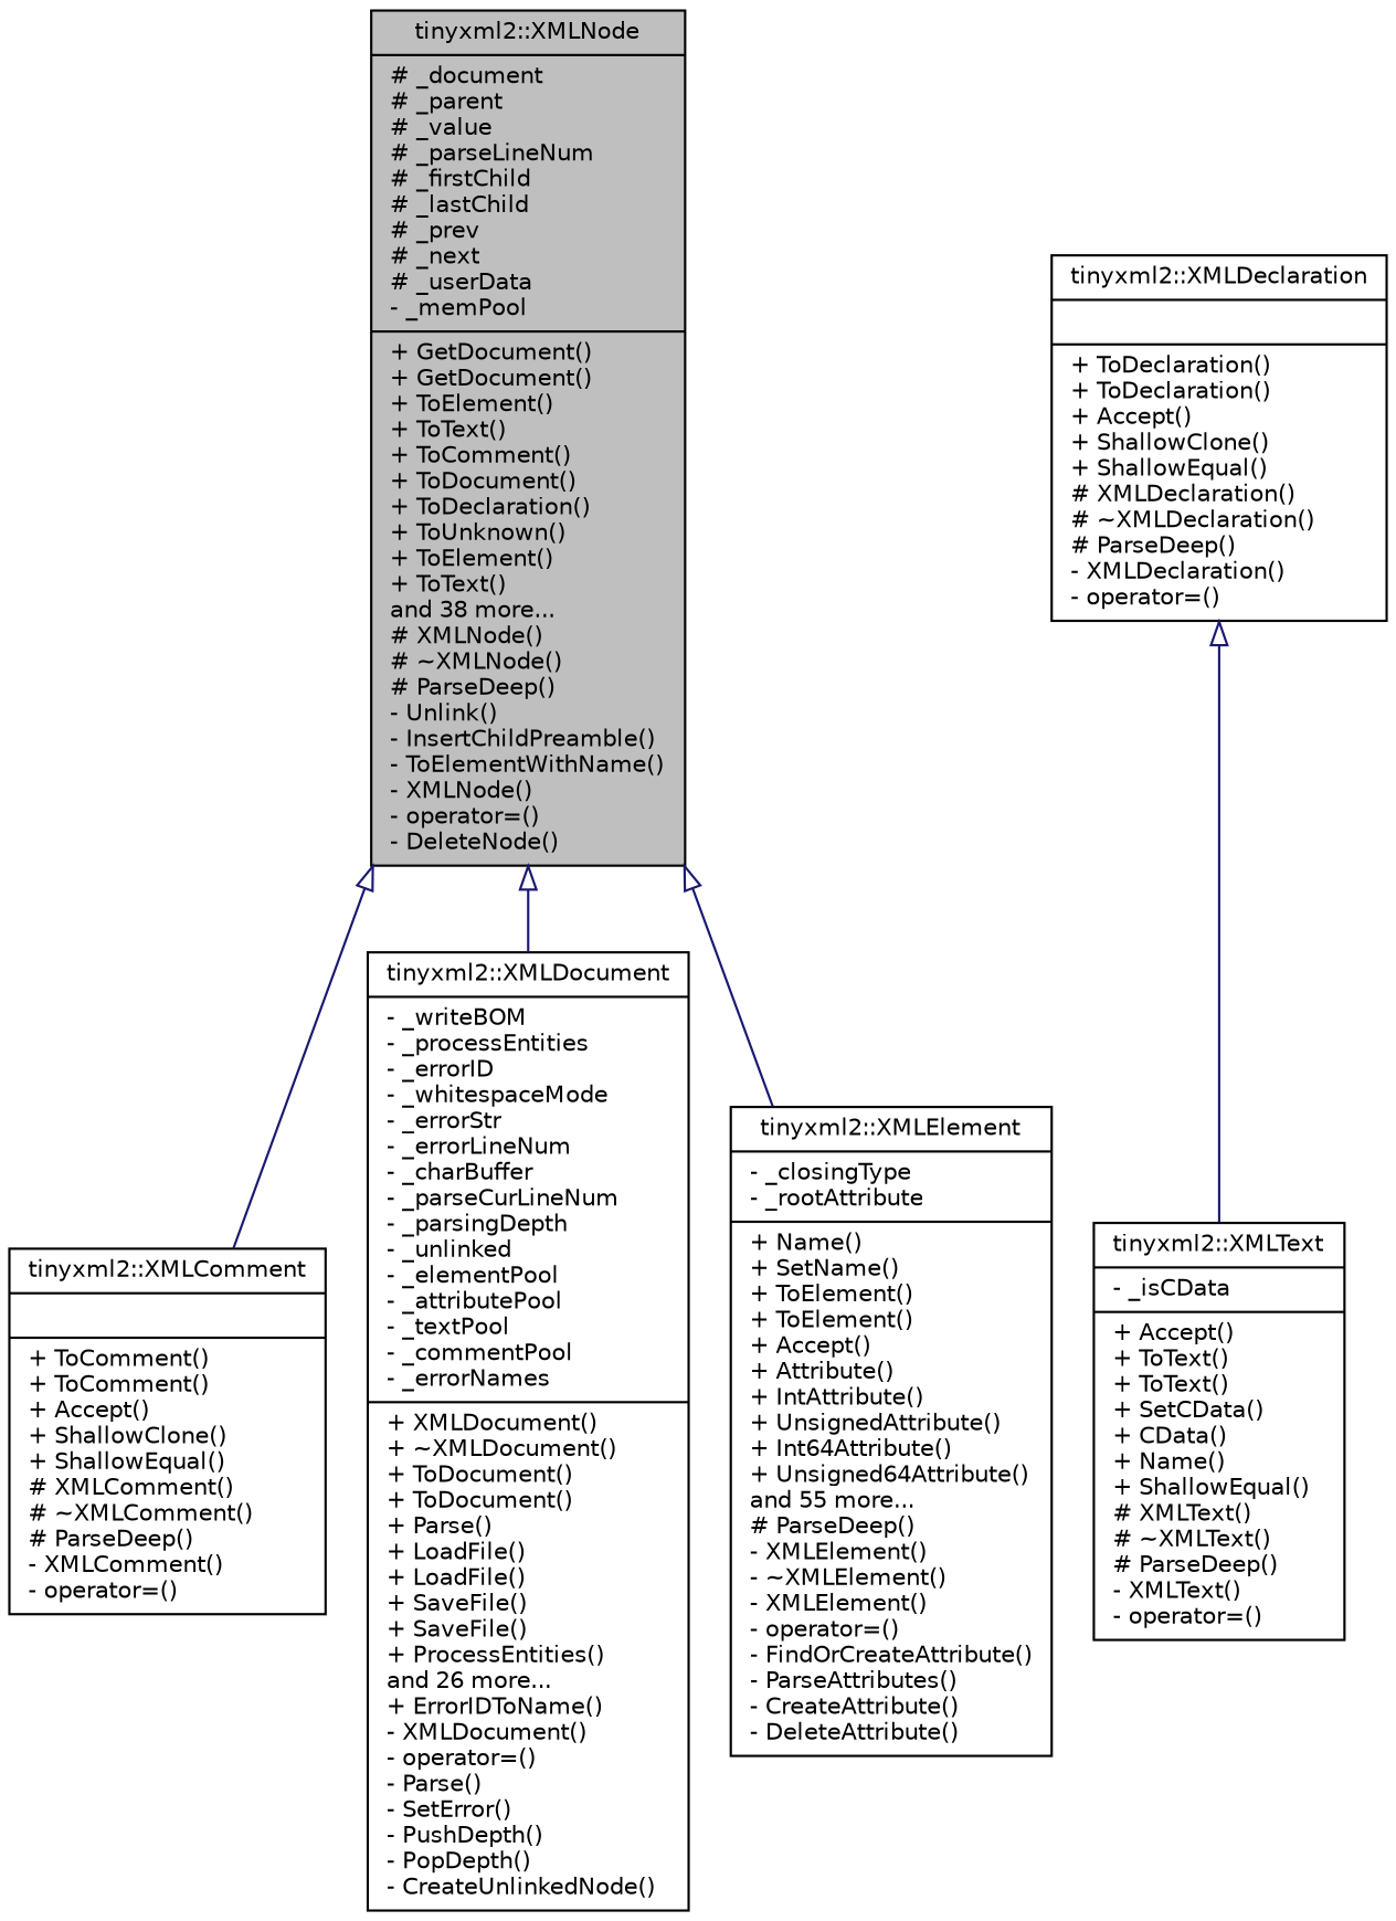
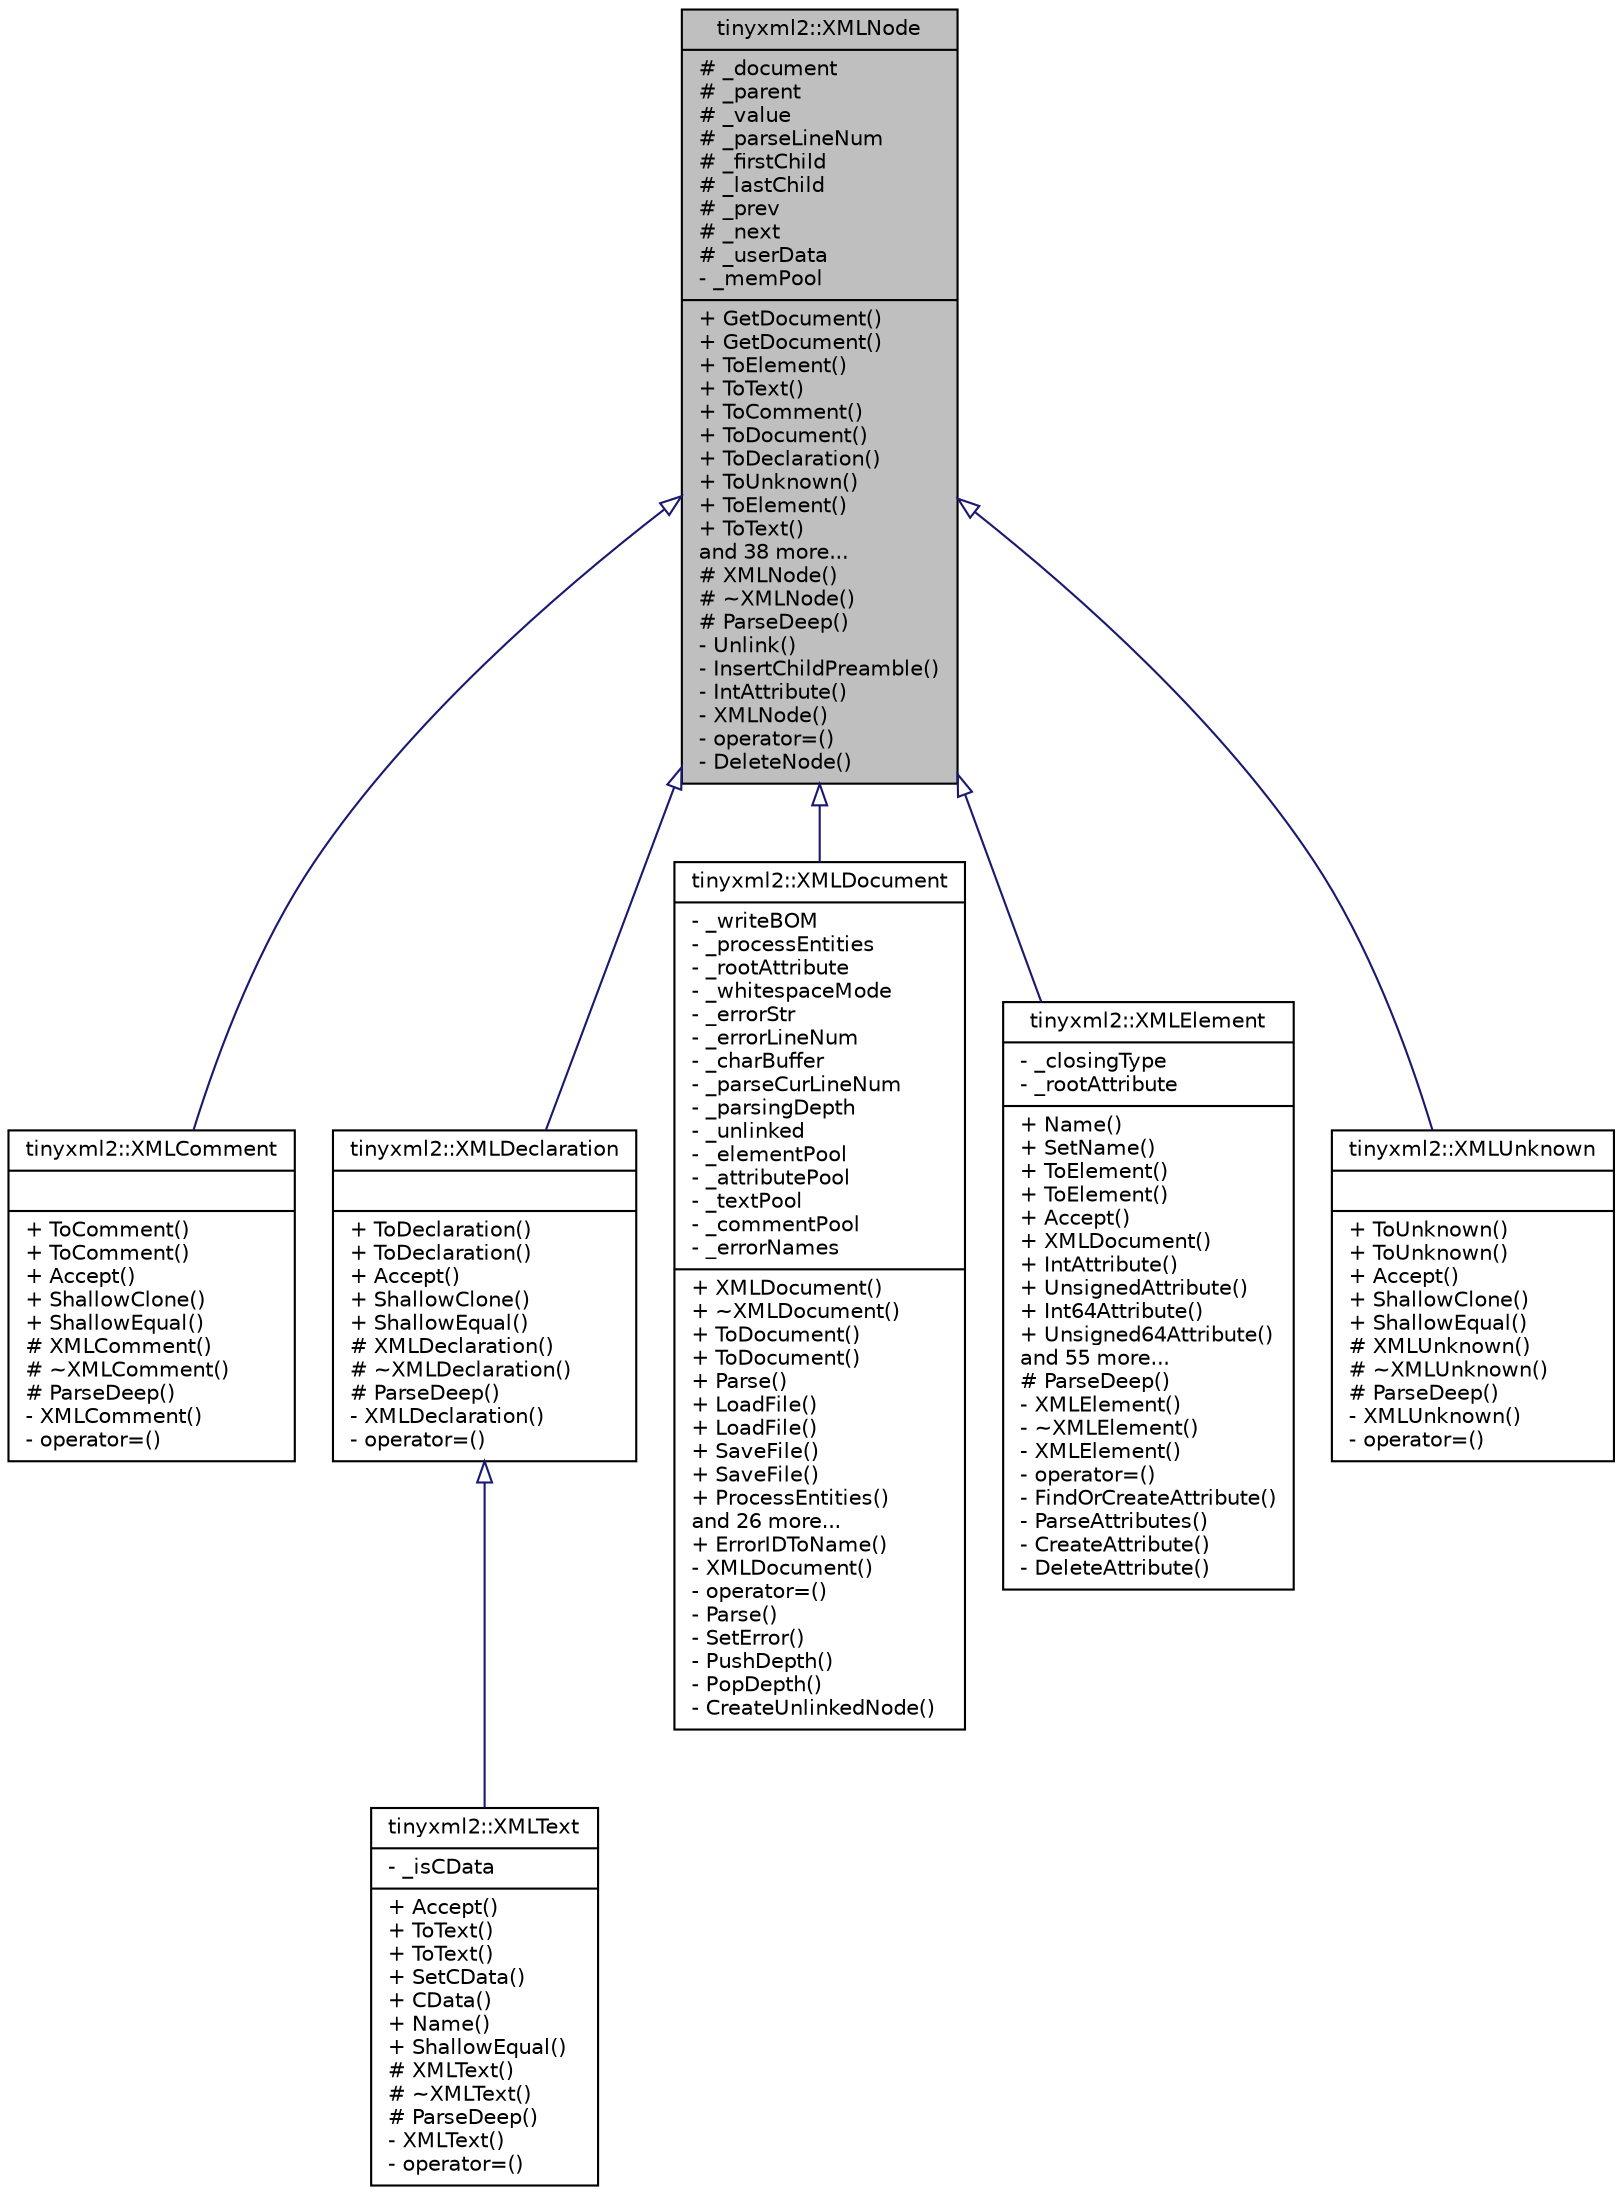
  digraph {
    fontname="DejaVu Sans"
    node [color=black fillcolor=white fontname="DejaVu Sans" fontsize=10 shape=record style=filled]
    edge [arrowtail=onormal color=midnightblue dir=back fontname="DejaVu Sans" fontsize=10 labelfontname=Helvetica labelfontsize=10 style=solid]
-   n1 [fillcolor=grey75 fontcolor=black height=0.2 label="{tinyxml2::XMLNode\n|# _document\l# _parent\l# _value\l# _parseLineNum\l# _firstChild\l# _lastChild\l# _prev\l# _next\l# _userData\l- _memPool\l|+ GetDocument()\l+ GetDocument()\l+ ToElement()\l+ ToText()\l+ ToComment()\l+ ToDocument()\l+ ToDeclaration()\l+ ToUnknown()\l+ ToElement()\l+ ToText()\land 38 more...\l# XMLNode()\l# ~XMLNode()\l# ParseDeep()\l- Unlink()\l- InsertChildPreamble()\l- ToElementWithName()\l- XMLNode()\l- operator=()\l- DeleteNode()\l}" width=0.4]
+   n1 [fillcolor=grey75 fontcolor=black height=0.2 label="{tinyxml2::XMLNode\n|# _document\l# _parent\l# _value\l# _parseLineNum\l# _firstChild\l# _lastChild\l# _prev\l# _next\l# _userData\l- _memPool\l|+ GetDocument()\l+ GetDocument()\l+ ToElement()\l+ ToText()\l+ ToComment()\l+ ToDocument()\l+ ToDeclaration()\l+ ToUnknown()\l+ ToElement()\l+ ToText()\land 38 more...\l# XMLNode()\l# ~XMLNode()\l# ParseDeep()\l- Unlink()\l- InsertChildPreamble()\l- IntAttribute()\l- XMLNode()\l- operator=()\l- DeleteNode()\l}" width=0.4]
    n2 [height=0.2 label="{tinyxml2::XMLComment\n||+ ToComment()\l+ ToComment()\l+ Accept()\l+ ShallowClone()\l+ ShallowEqual()\l# XMLComment()\l# ~XMLComment()\l# ParseDeep()\l- XMLComment()\l- operator=()\l}" width=0.4]
    n3 [height=0.2 label="{tinyxml2::XMLDeclaration\n||+ ToDeclaration()\l+ ToDeclaration()\l+ Accept()\l+ ShallowClone()\l+ ShallowEqual()\l# XMLDeclaration()\l# ~XMLDeclaration()\l# ParseDeep()\l- XMLDeclaration()\l- operator=()\l}" width=0.4]
-   n4 [height=0.2 label="{tinyxml2::XMLDocument\n|- _writeBOM\l- _processEntities\l- _errorID\l- _whitespaceMode\l- _errorStr\l- _errorLineNum\l- _charBuffer\l- _parseCurLineNum\l- _parsingDepth\l- _unlinked\l- _elementPool\l- _attributePool\l- _textPool\l- _commentPool\l- _errorNames\l|+ XMLDocument()\l+ ~XMLDocument()\l+ ToDocument()\l+ ToDocument()\l+ Parse()\l+ LoadFile()\l+ LoadFile()\l+ SaveFile()\l+ SaveFile()\l+ ProcessEntities()\land 26 more...\l+ ErrorIDToName()\l- XMLDocument()\l- operator=()\l- Parse()\l- SetError()\l- PushDepth()\l- PopDepth()\l- CreateUnlinkedNode()\l}" width=0.4]
-   n5 [height=0.2 label="{tinyxml2::XMLElement\n|- _closingType\l- _rootAttribute\l|+ Name()\l+ SetName()\l+ ToElement()\l+ ToElement()\l+ Accept()\l+ Attribute()\l+ IntAttribute()\l+ UnsignedAttribute()\l+ Int64Attribute()\l+ Unsigned64Attribute()\land 55 more...\l# ParseDeep()\l- XMLElement()\l- ~XMLElement()\l- XMLElement()\l- operator=()\l- FindOrCreateAttribute()\l- ParseAttributes()\l- CreateAttribute()\l- DeleteAttribute()\l}" width=0.4]
+   n4 [height=0.2 label="{tinyxml2::XMLDocument\n|- _writeBOM\l- _processEntities\l- _rootAttribute\l- _whitespaceMode\l- _errorStr\l- _errorLineNum\l- _charBuffer\l- _parseCurLineNum\l- _parsingDepth\l- _unlinked\l- _elementPool\l- _attributePool\l- _textPool\l- _commentPool\l- _errorNames\l|+ XMLDocument()\l+ ~XMLDocument()\l+ ToDocument()\l+ ToDocument()\l+ Parse()\l+ LoadFile()\l+ LoadFile()\l+ SaveFile()\l+ SaveFile()\l+ ProcessEntities()\land 26 more...\l+ ErrorIDToName()\l- XMLDocument()\l- operator=()\l- Parse()\l- SetError()\l- PushDepth()\l- PopDepth()\l- CreateUnlinkedNode()\l}" width=0.4]
+   n5 [height=0.2 label="{tinyxml2::XMLElement\n|- _closingType\l- _rootAttribute\l|+ Name()\l+ SetName()\l+ ToElement()\l+ ToElement()\l+ Accept()\l+ XMLDocument()\l+ IntAttribute()\l+ UnsignedAttribute()\l+ Int64Attribute()\l+ Unsigned64Attribute()\land 55 more...\l# ParseDeep()\l- XMLElement()\l- ~XMLElement()\l- XMLElement()\l- operator=()\l- FindOrCreateAttribute()\l- ParseAttributes()\l- CreateAttribute()\l- DeleteAttribute()\l}" width=0.4]
+   n6 [height=0.2 label="{tinyxml2::XMLUnknown\n||+ ToUnknown()\l+ ToUnknown()\l+ Accept()\l+ ShallowClone()\l+ ShallowEqual()\l# XMLUnknown()\l# ~XMLUnknown()\l# ParseDeep()\l- XMLUnknown()\l- operator=()\l}" width=0.4]
    n7 [height=0.2 label="{tinyxml2::XMLText\n|- _isCData\l|+ Accept()\l+ ToText()\l+ ToText()\l+ SetCData()\l+ CData()\l+ Name()\l+ ShallowEqual()\l# XMLText()\l# ~XMLText()\l# ParseDeep()\l- XMLText()\l- operator=()\l}" width=0.4]
    n1 -> n2
+   n1 -> n3
    n1 -> n4
    n1 -> n5
+   n1 -> n6
    n3 -> n7
  }
